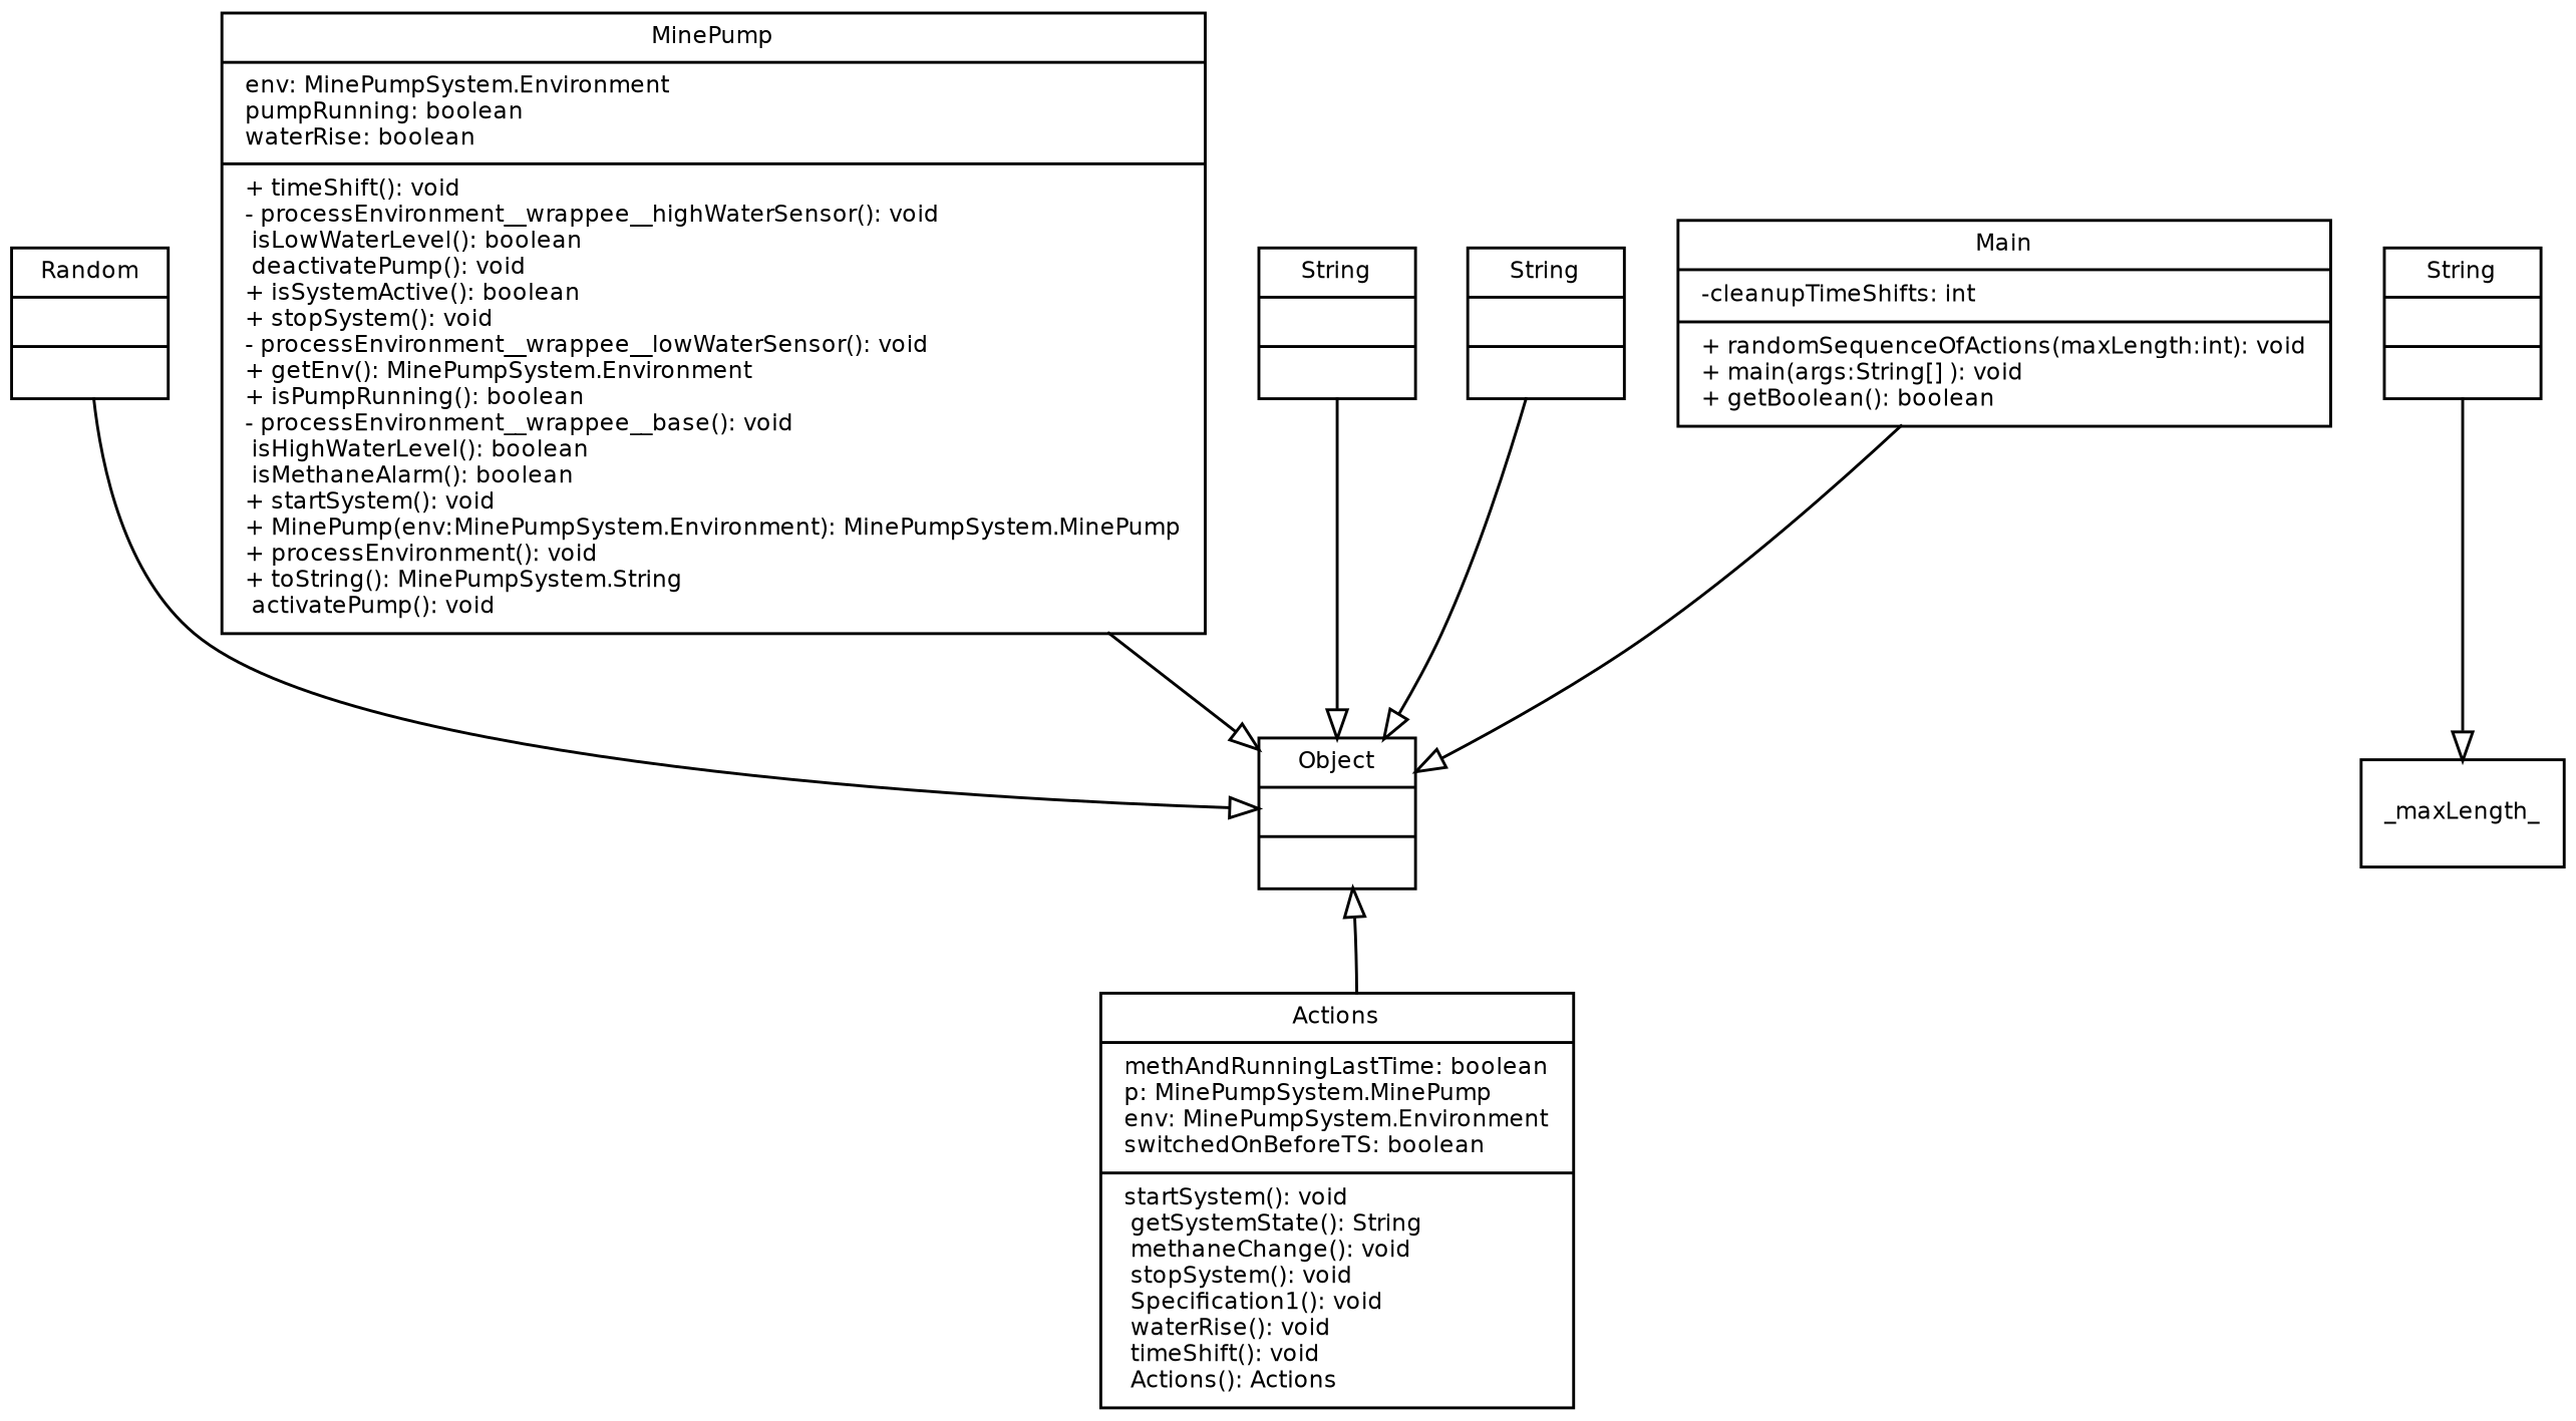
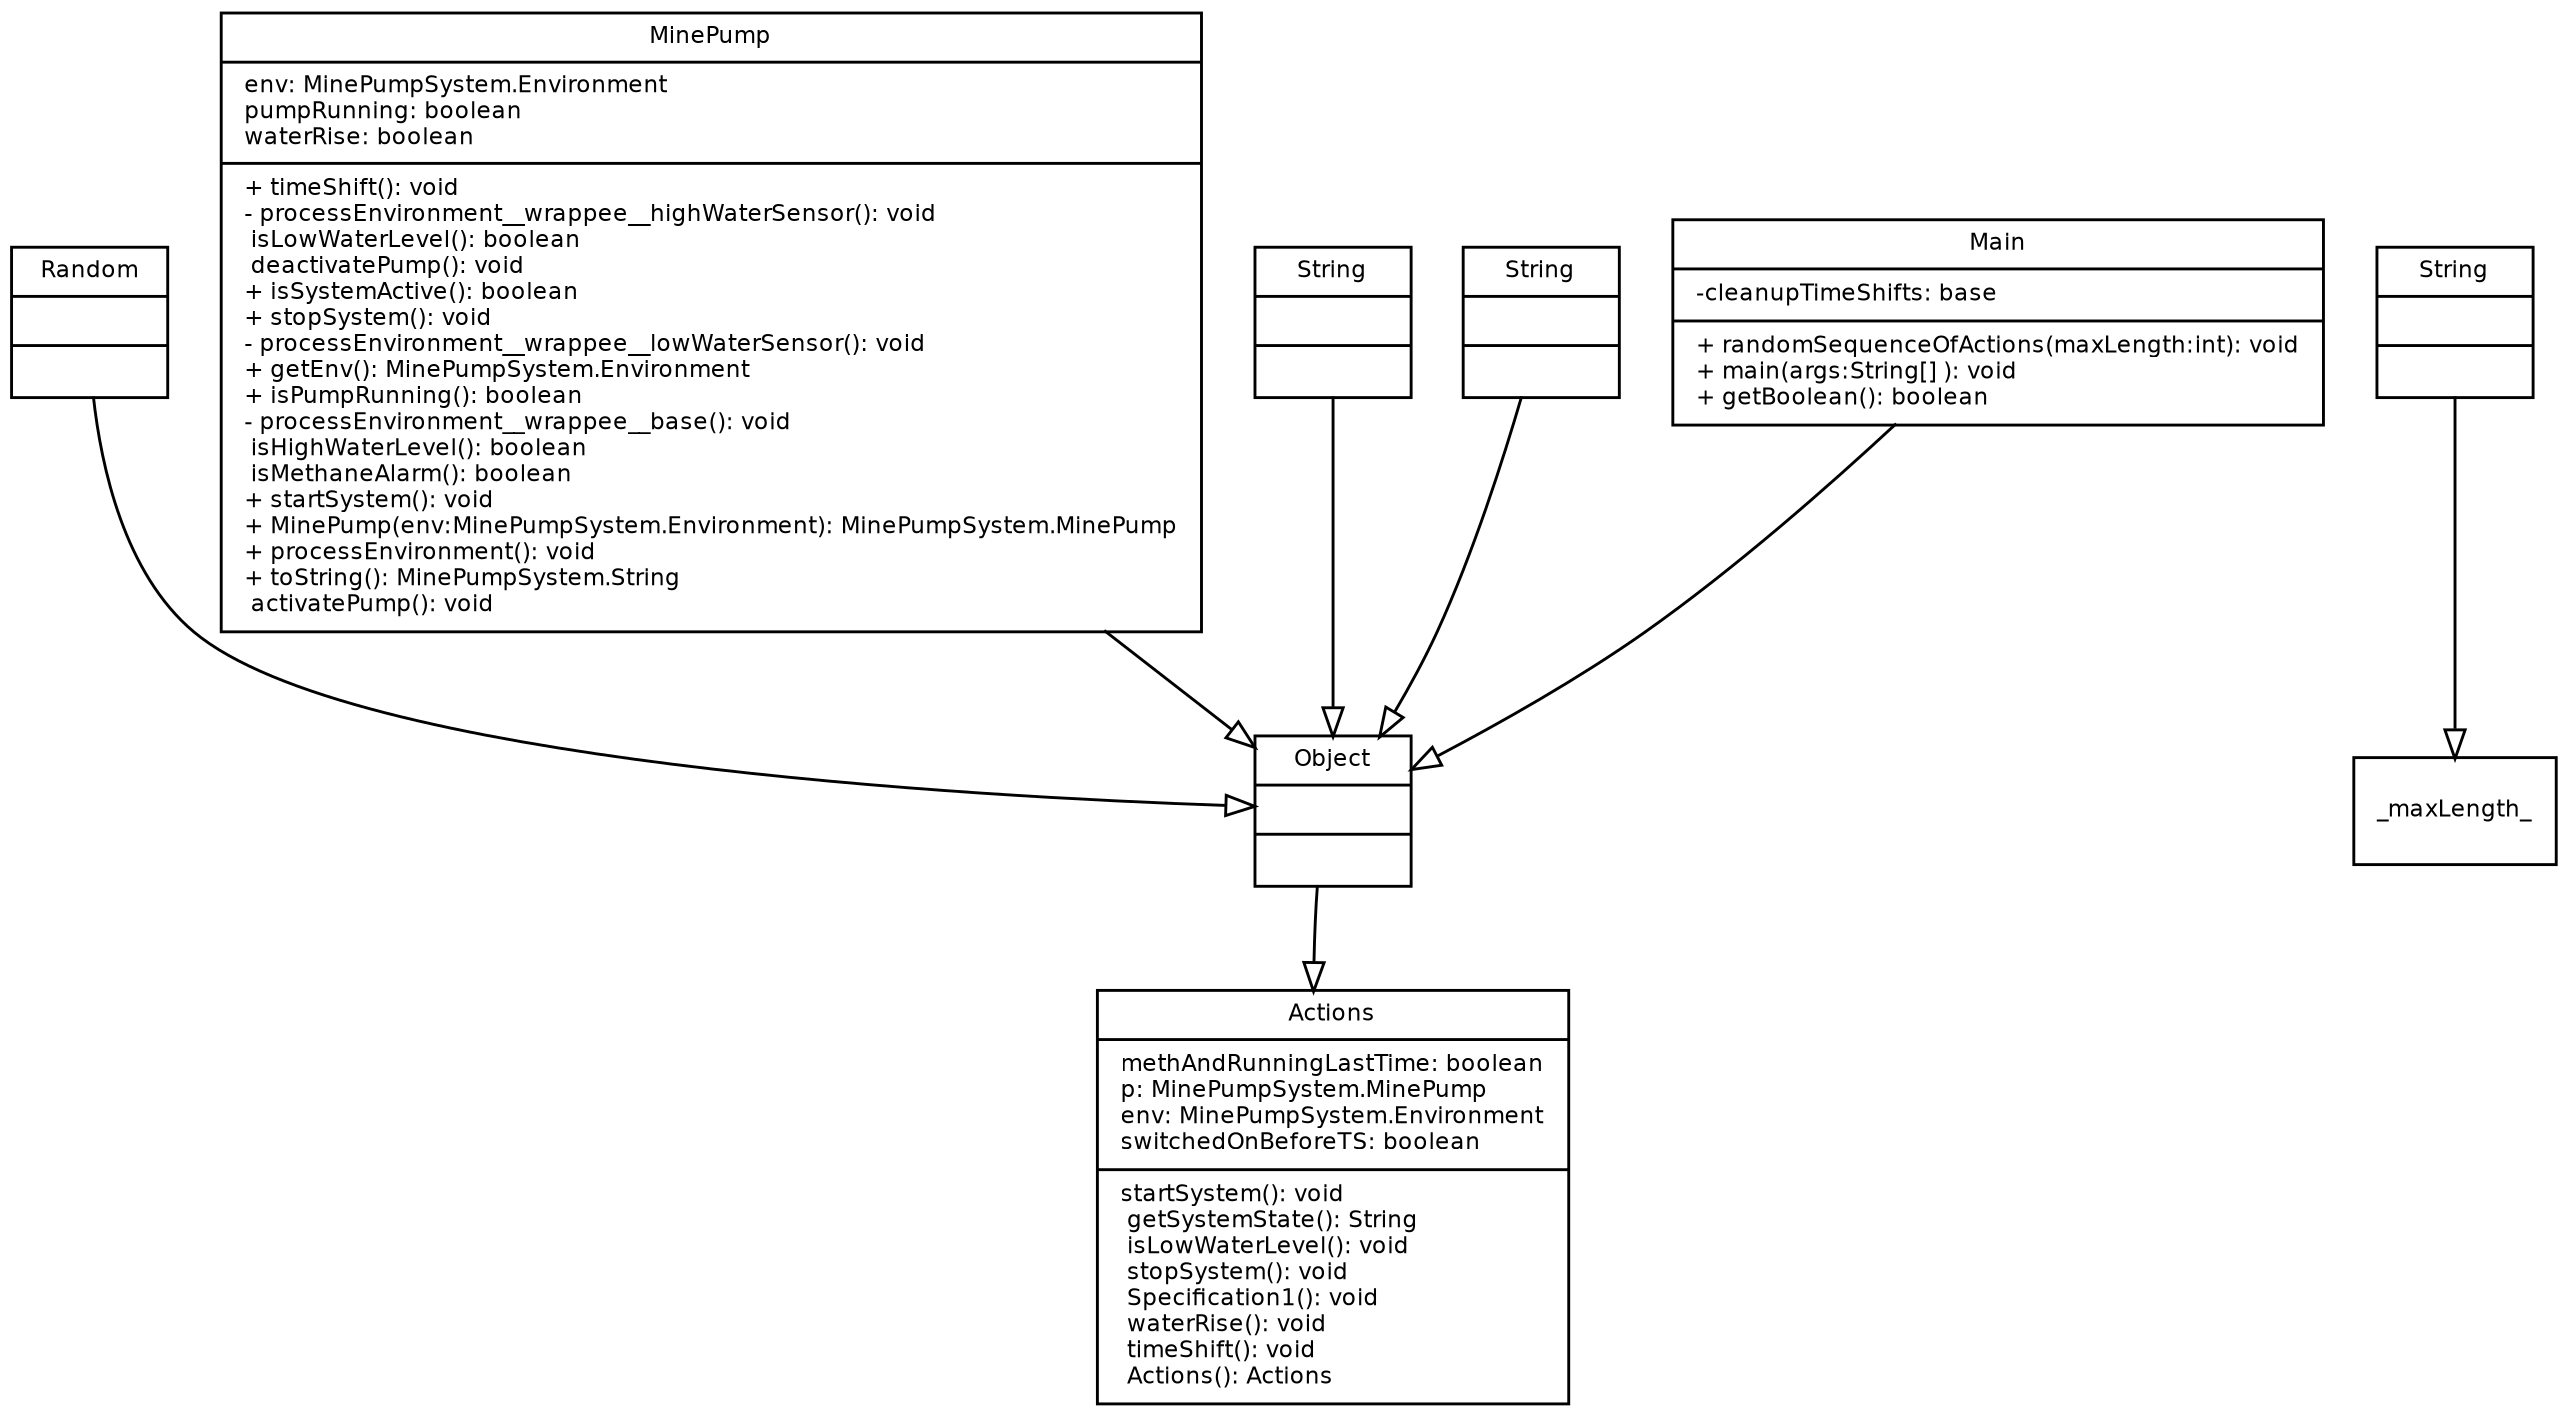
  digraph {
    fontname="Bitstream Vera Sans"
    fontsize=8
    node [fontname="Bitstream Vera Sans" fontsize=8 shape=record]
    edge [arrowhead=empty arrowtail=none fontname="Bitstream Vera Sans" fontsize=8 style=solid]
    n1 [label="{Random||}"]
    n2 [label="{Object||}"]
-   n3 [label="{Actions|methAndRunningLastTime: boolean\lp: MinePumpSystem.MinePump\lenv: MinePumpSystem.Environment\lswitchedOnBeforeTS: boolean\l| startSystem(): void\l getSystemState(): String\l methaneChange(): void\l stopSystem(): void\l Specification1(): void\l waterRise(): void\l timeShift(): void\l Actions(): Actions\l}"]
+   n3 [label="{Actions|methAndRunningLastTime: boolean\lp: MinePumpSystem.MinePump\lenv: MinePumpSystem.Environment\lswitchedOnBeforeTS: boolean\l| startSystem(): void\l getSystemState(): String\l isLowWaterLevel(): void\l stopSystem(): void\l Specification1(): void\l waterRise(): void\l timeShift(): void\l Actions(): Actions\l}"]
    n4 [label="{MinePump|env: MinePumpSystem.Environment\lpumpRunning: boolean\lwaterRise: boolean\l|+ timeShift(): void\l- processEnvironment__wrappee__highWaterSensor(): void\l isLowWaterLevel(): boolean\l deactivatePump(): void\l+ isSystemActive(): boolean\l+ stopSystem(): void\l- processEnvironment__wrappee__lowWaterSensor(): void\l+ getEnv(): MinePumpSystem.Environment\l+ isPumpRunning(): boolean\l- processEnvironment__wrappee__base(): void\l isHighWaterLevel(): boolean\l isMethaneAlarm(): boolean\l+ startSystem(): void\l+ MinePump(env:MinePumpSystem.Environment): MinePumpSystem.MinePump\l+ processEnvironment(): void\l+ toString(): MinePumpSystem.String\l activatePump(): void\l}"]
    n5 [label="{String||}"]
    n6 [label=_maxLength_]
    n7 [label="{String||}"]
    n8 [label="{String||}"]
-   n9 [label="{Main|-cleanupTimeShifts: int\l|+ randomSequenceOfActions(maxLength:int): void\l+ main(args:String[] ): void\l+ getBoolean(): boolean\l}"]
+   n9 [label="{Main|-cleanupTimeShifts: base\l|+ randomSequenceOfActions(maxLength:int): void\l+ main(args:String[] ): void\l+ getBoolean(): boolean\l}"]
    n1 -> n2
-   n3 -> n2
+   n2 -> n3
    n4 -> n2
    n5 -> n6
    n7 -> n2
    n8 -> n2
    n9 -> n2
  }
